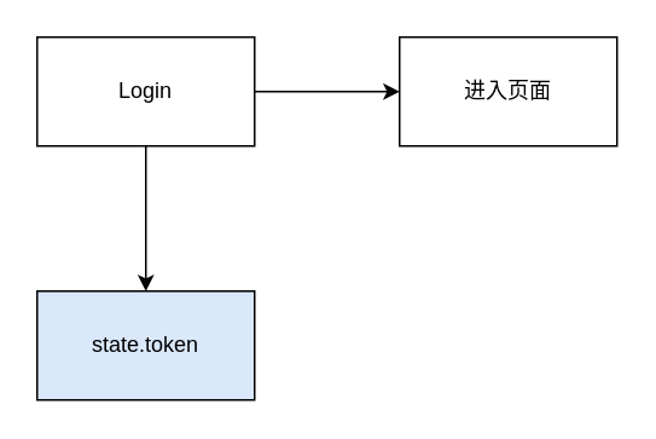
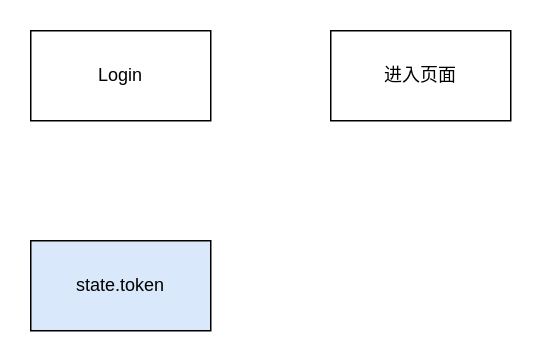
  <mxCell id="0" />
  <mxCell id="1" parent="0" />
- <mxCell id="2" value="" style="edgeStyle=orthogonalEdgeStyle;rounded=0;orthogonalLoop=1;jettySize=auto;html=1;" parent="1" source="4" target="6" edge="1"><mxGeometry relative="1" as="geometry" /></mxCell>
- <mxCell id="3" value="" style="edgeStyle=orthogonalEdgeStyle;rounded=0;orthogonalLoop=1;jettySize=auto;html=1;" parent="1" source="4" target="5" edge="1"><mxGeometry relative="1" as="geometry" /></mxCell>
  <mxCell id="4" value="Login" style="rounded=0;whiteSpace=wrap;html=1;" parent="1" vertex="1"><mxGeometry x="20" y="20" width="120" height="60" as="geometry" /></mxCell>
  <mxCell id="5" value="进入页面" style="rounded=0;whiteSpace=wrap;html=1;" parent="1" vertex="1"><mxGeometry x="220" y="20" width="120" height="60" as="geometry" /></mxCell>
  <mxCell id="6" value="state.token" style="rounded=0;whiteSpace=wrap;html=1;fillColor=#dae8fc;" parent="1" vertex="1"><mxGeometry x="20" y="160" width="120" height="60" as="geometry" /></mxCell>
